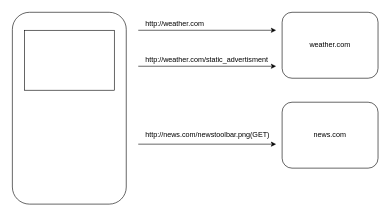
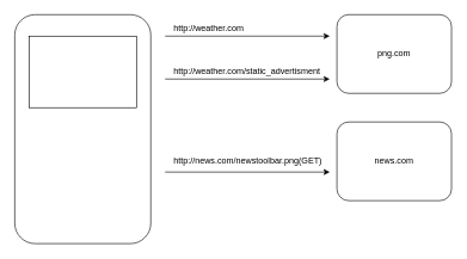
  <mxCell id="0" />
  <mxCell id="1" parent="0" />
  <mxCell id="2" value="" style="rounded=1;whiteSpace=wrap;html=1;" vertex="1" parent="1"><mxGeometry x="20" y="20" width="190" height="320" as="geometry" /></mxCell>
  <mxCell id="3" value="" style="rounded=0;whiteSpace=wrap;html=1;" vertex="1" parent="1"><mxGeometry x="40" y="50" width="150" height="100" as="geometry" /></mxCell>
- <mxCell id="4" value="weather.com" style="rounded=1;whiteSpace=wrap;html=1;" vertex="1" parent="1"><mxGeometry x="470" y="20" width="160" height="110" as="geometry" /></mxCell>
+ <mxCell id="4" value="png.com" style="rounded=1;whiteSpace=wrap;html=1;" vertex="1" parent="1"><mxGeometry x="470" y="20" width="160" height="110" as="geometry" /></mxCell>
  <mxCell id="5" value="news.com" style="rounded=1;whiteSpace=wrap;html=1;" vertex="1" parent="1"><mxGeometry x="470" y="170" width="160" height="110" as="geometry" /></mxCell>
  <mxCell id="6" value="" style="endArrow=classic;html=1;" edge="1" parent="1"><mxGeometry width="50" height="50" relative="1" as="geometry"><mxPoint x="230" y="50" as="sourcePoint" /><mxPoint x="460" y="50" as="targetPoint" /></mxGeometry></mxCell>
  <mxCell id="7" value="" style="endArrow=classic;html=1;" edge="1" parent="1"><mxGeometry width="50" height="50" relative="1" as="geometry"><mxPoint x="230" y="110" as="sourcePoint" /><mxPoint x="460" y="110" as="targetPoint" /></mxGeometry></mxCell>
  <mxCell id="8" value="" style="endArrow=classic;html=1;" edge="1" parent="1"><mxGeometry width="50" height="50" relative="1" as="geometry"><mxPoint x="230" y="240" as="sourcePoint" /><mxPoint x="460" y="240" as="targetPoint" /></mxGeometry></mxCell>
  <mxCell id="9" value="http://weather.com" style="text;html=1;strokeColor=none;fillColor=none;align=left;verticalAlign=middle;whiteSpace=wrap;rounded=0;" vertex="1" parent="1"><mxGeometry x="240" y="30" width="200" height="20" as="geometry" /></mxCell>
  <mxCell id="10" value="http://weather.com/static_advertisment" style="text;html=1;strokeColor=none;fillColor=none;align=left;verticalAlign=middle;whiteSpace=wrap;rounded=0;" vertex="1" parent="1"><mxGeometry x="240" y="90" width="200" height="20" as="geometry" /></mxCell>
  <mxCell id="11" value="http://news.com/newstoolbar.png(GET)" style="text;html=1;strokeColor=none;fillColor=none;align=left;verticalAlign=middle;whiteSpace=wrap;rounded=0;" vertex="1" parent="1"><mxGeometry x="240" y="215" width="200" height="20" as="geometry" /></mxCell>
